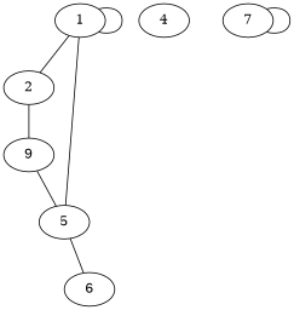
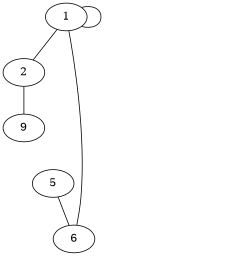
  graph {
    1
    2
    5
    n4 [label=9]
    6
-   4
-   7
    1 -- 1
    1 -- 2
-   1 -- 5
+   1 -- 6
    2 -- n4
    5 -- 6
-   n4 -- 5
    6 -- 6 [style=invis]
-   4 -- 4 [style=invis]
-   7 -- 7
  }
